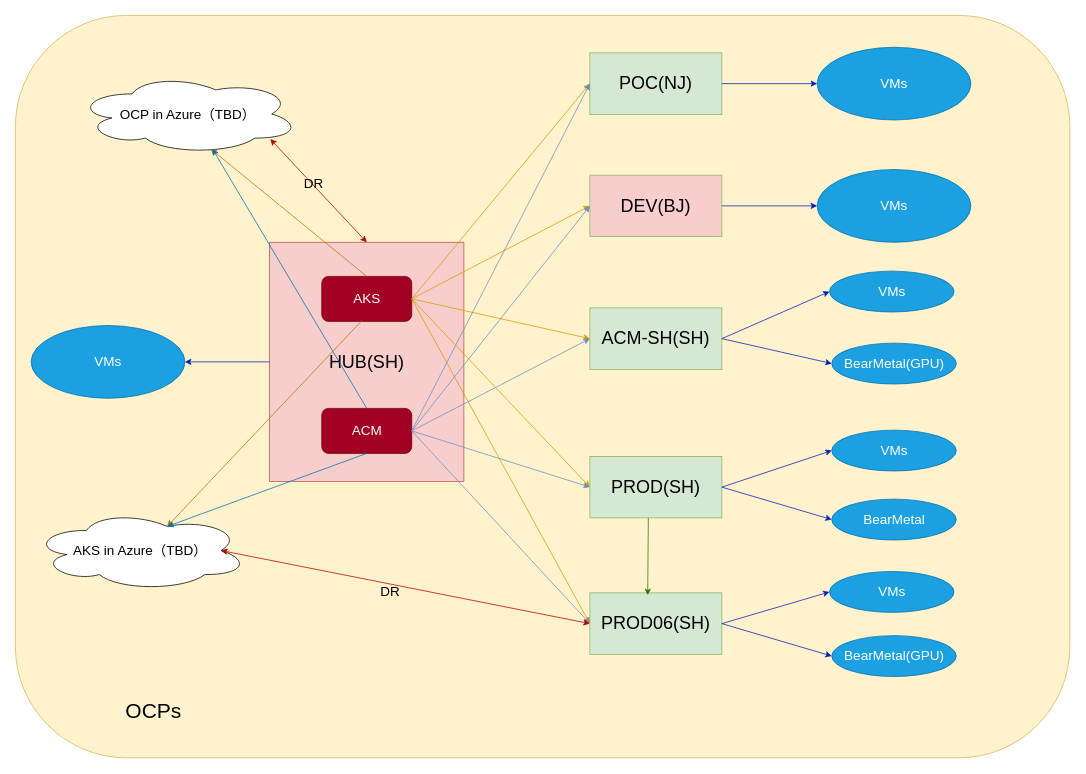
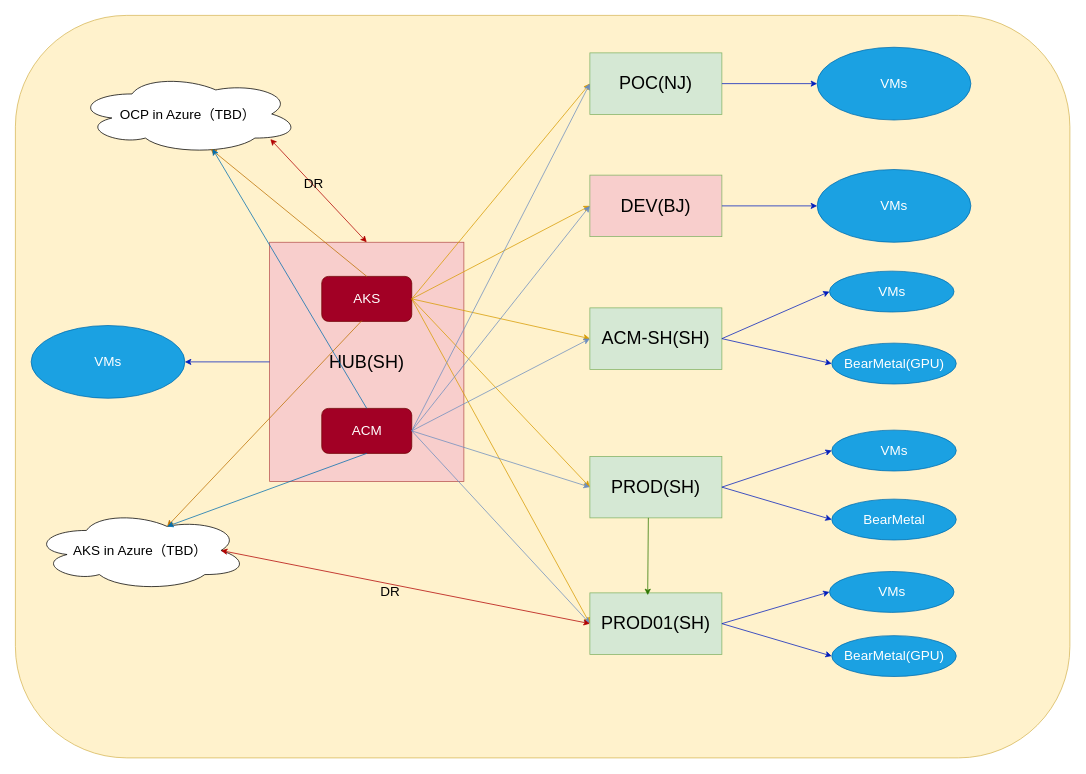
  <mxCell id="0" />
  <mxCell id="1" parent="0" />
  <mxCell id="2" value="" style="rounded=1;whiteSpace=wrap;html=1;fillColor=#fff2cc;strokeColor=#d6b656;" vertex="1" parent="1"><mxGeometry x="20" y="20" width="1406" height="990" as="geometry" /></mxCell>
  <mxCell id="3" value="&lt;font style=&quot;font-size: 24px;&quot;&gt;DEV(BJ)&lt;/font&gt;" style="rounded=0;whiteSpace=wrap;html=1;fillColor=#f8cecc;strokeColor=#82b366;" vertex="1" parent="1"><mxGeometry x="786" y="233" width="176" height="82" as="geometry" /></mxCell>
  <mxCell id="4" value="&lt;font style=&quot;font-size: 24px;&quot;&gt;POC(NJ)&lt;/font&gt;" style="rounded=0;whiteSpace=wrap;html=1;fillColor=#d5e8d4;strokeColor=#82b366;" vertex="1" parent="1"><mxGeometry x="786" y="70" width="176" height="82" as="geometry" /></mxCell>
  <mxCell id="5" value="&lt;font style=&quot;font-size: 24px;&quot;&gt;ACM-SH(SH)&lt;/font&gt;" style="rounded=0;whiteSpace=wrap;html=1;fillColor=#d5e8d4;strokeColor=#82b366;" vertex="1" parent="1"><mxGeometry x="786" y="410" width="176" height="82" as="geometry" /></mxCell>
  <mxCell id="6" value="&lt;font style=&quot;font-size: 24px;&quot;&gt;PROD(SH)&lt;/font&gt;" style="rounded=0;whiteSpace=wrap;html=1;fillColor=#d5e8d4;strokeColor=#82b366;" vertex="1" parent="1"><mxGeometry x="786" y="608" width="176" height="82" as="geometry" /></mxCell>
- <mxCell id="7" value="&lt;font style=&quot;font-size: 24px;&quot;&gt;PROD06(SH)&lt;/font&gt;" style="rounded=0;whiteSpace=wrap;html=1;fillColor=#d5e8d4;strokeColor=#82b366;" vertex="1" parent="1"><mxGeometry x="786" y="790" width="176" height="82" as="geometry" /></mxCell>
+ <mxCell id="7" value="&lt;font style=&quot;font-size: 24px;&quot;&gt;PROD01(SH)&lt;/font&gt;" style="rounded=0;whiteSpace=wrap;html=1;fillColor=#d5e8d4;strokeColor=#82b366;" vertex="1" parent="1"><mxGeometry x="786" y="790" width="176" height="82" as="geometry" /></mxCell>
  <mxCell id="8" value="&lt;font style=&quot;font-size: 24px;&quot;&gt;HUB(SH)&lt;/font&gt;" style="rounded=0;whiteSpace=wrap;html=1;fillColor=#f8cecc;strokeColor=#b85450;" vertex="1" parent="1"><mxGeometry x="359" y="322.5" width="259" height="319" as="geometry" /></mxCell>
  <mxCell id="9" value="&lt;font style=&quot;font-size: 18px;&quot;&gt;ACM&lt;/font&gt;" style="rounded=1;whiteSpace=wrap;html=1;fillColor=#a20025;fontColor=#ffffff;strokeColor=#6F0000;" vertex="1" parent="1"><mxGeometry x="428.5" y="544" width="120" height="60" as="geometry" /></mxCell>
  <mxCell id="10" value="&lt;font style=&quot;font-size: 18px;&quot;&gt;AKS&lt;/font&gt;" style="rounded=1;whiteSpace=wrap;html=1;fillColor=#a20025;fontColor=#ffffff;strokeColor=#6F0000;" vertex="1" parent="1"><mxGeometry x="428.5" y="368" width="120" height="60" as="geometry" /></mxCell>
  <mxCell id="11" value="" style="endArrow=classic;html=1;rounded=0;exitX=1;exitY=0.5;exitDx=0;exitDy=0;entryX=0;entryY=0.5;entryDx=0;entryDy=0;fillColor=#ffe6cc;strokeColor=#d79b00;" edge="1" parent="1" source="10" target="4"><mxGeometry width="50" height="50" relative="1" as="geometry"><mxPoint x="622" y="126" as="sourcePoint" /><mxPoint x="672" y="76" as="targetPoint" /></mxGeometry></mxCell>
  <mxCell id="12" value="" style="endArrow=classic;html=1;rounded=0;exitX=1;exitY=0.5;exitDx=0;exitDy=0;entryX=0;entryY=0.5;entryDx=0;entryDy=0;fillColor=#ffe6cc;strokeColor=#d79b00;" edge="1" parent="1" source="10" target="3"><mxGeometry width="50" height="50" relative="1" as="geometry"><mxPoint x="552" y="61" as="sourcePoint" /><mxPoint x="602" y="11" as="targetPoint" /></mxGeometry></mxCell>
  <mxCell id="13" value="" style="endArrow=classic;html=1;rounded=0;exitX=1;exitY=0.5;exitDx=0;exitDy=0;entryX=0;entryY=0.5;entryDx=0;entryDy=0;fillColor=#ffe6cc;strokeColor=#d79b00;" edge="1" parent="1" source="10" target="5"><mxGeometry width="50" height="50" relative="1" as="geometry"><mxPoint x="734" y="413" as="sourcePoint" /><mxPoint x="784" y="363" as="targetPoint" /></mxGeometry></mxCell>
  <mxCell id="14" value="" style="endArrow=classic;html=1;rounded=0;exitX=1;exitY=0.5;exitDx=0;exitDy=0;entryX=0;entryY=0.5;entryDx=0;entryDy=0;fillColor=#ffe6cc;strokeColor=#d79b00;" edge="1" parent="1" source="10" target="6"><mxGeometry width="50" height="50" relative="1" as="geometry"><mxPoint x="599" y="134" as="sourcePoint" /><mxPoint x="649" y="84" as="targetPoint" /></mxGeometry></mxCell>
  <mxCell id="15" value="" style="endArrow=classic;html=1;rounded=0;exitX=1;exitY=0.5;exitDx=0;exitDy=0;entryX=0;entryY=0.5;entryDx=0;entryDy=0;fillColor=#ffe6cc;strokeColor=#d79b00;" edge="1" parent="1" source="10" target="7"><mxGeometry width="50" height="50" relative="1" as="geometry"><mxPoint x="608" y="117" as="sourcePoint" /><mxPoint x="658" y="67" as="targetPoint" /></mxGeometry></mxCell>
  <mxCell id="16" value="" style="endArrow=classic;html=1;rounded=0;exitX=1;exitY=0.5;exitDx=0;exitDy=0;entryX=0;entryY=0.5;entryDx=0;entryDy=0;fillColor=#dae8fc;strokeColor=#6c8ebf;" edge="1" parent="1" source="9" target="4"><mxGeometry width="50" height="50" relative="1" as="geometry"><mxPoint x="605" y="168" as="sourcePoint" /><mxPoint x="655" y="118" as="targetPoint" /></mxGeometry></mxCell>
  <mxCell id="17" value="" style="endArrow=classic;html=1;rounded=0;exitX=1;exitY=0.5;exitDx=0;exitDy=0;entryX=0;entryY=0.5;entryDx=0;entryDy=0;fillColor=#dae8fc;strokeColor=#6c8ebf;" edge="1" parent="1" source="9" target="3"><mxGeometry width="50" height="50" relative="1" as="geometry"><mxPoint x="734" y="413" as="sourcePoint" /><mxPoint x="784" y="363" as="targetPoint" /></mxGeometry></mxCell>
  <mxCell id="18" value="" style="endArrow=classic;html=1;rounded=0;exitX=1;exitY=0.5;exitDx=0;exitDy=0;entryX=0;entryY=0.5;entryDx=0;entryDy=0;fillColor=#dae8fc;strokeColor=#6c8ebf;" edge="1" parent="1" source="9" target="5"><mxGeometry width="50" height="50" relative="1" as="geometry"><mxPoint x="734" y="413" as="sourcePoint" /><mxPoint x="784" y="363" as="targetPoint" /></mxGeometry></mxCell>
  <mxCell id="19" value="" style="endArrow=classic;html=1;rounded=0;exitX=1;exitY=0.5;exitDx=0;exitDy=0;entryX=0;entryY=0.5;entryDx=0;entryDy=0;fillColor=#dae8fc;strokeColor=#6c8ebf;" edge="1" parent="1" source="9" target="6"><mxGeometry width="50" height="50" relative="1" as="geometry"><mxPoint x="734" y="413" as="sourcePoint" /><mxPoint x="784" y="363" as="targetPoint" /></mxGeometry></mxCell>
  <mxCell id="20" value="" style="endArrow=classic;html=1;rounded=0;exitX=1;exitY=0.5;exitDx=0;exitDy=0;entryX=0;entryY=0.5;entryDx=0;entryDy=0;fillColor=#dae8fc;strokeColor=#6c8ebf;" edge="1" parent="1" source="9" target="7"><mxGeometry width="50" height="50" relative="1" as="geometry"><mxPoint x="734" y="413" as="sourcePoint" /><mxPoint x="784" y="363" as="targetPoint" /></mxGeometry></mxCell>
- <mxCell id="21" value="&lt;font style=&quot;font-size: 28px;&quot;&gt;OCPs&lt;/font&gt;" style="text;html=1;align=center;verticalAlign=middle;whiteSpace=wrap;rounded=0;" vertex="1" parent="1"><mxGeometry x="128" y="910" width="153" height="73" as="geometry" /></mxCell>
  <mxCell id="22" value="&lt;font style=&quot;font-size: 18px;&quot;&gt;VMs&lt;/font&gt;" style="ellipse;whiteSpace=wrap;html=1;fillColor=#1ba1e2;fontColor=#ffffff;strokeColor=#006EAF;" vertex="1" parent="1"><mxGeometry x="1089" y="62.5" width="205" height="97" as="geometry" /></mxCell>
  <mxCell id="23" value="&lt;font style=&quot;font-size: 18px;&quot;&gt;VMs&lt;/font&gt;" style="ellipse;whiteSpace=wrap;html=1;fillColor=#1ba1e2;fontColor=#ffffff;strokeColor=#006EAF;" vertex="1" parent="1"><mxGeometry x="1089" y="225.5" width="205" height="97" as="geometry" /></mxCell>
  <mxCell id="24" value="&lt;font style=&quot;font-size: 18px;&quot;&gt;VMs&lt;/font&gt;" style="ellipse;whiteSpace=wrap;html=1;fillColor=#1ba1e2;fontColor=#ffffff;strokeColor=#006EAF;" vertex="1" parent="1"><mxGeometry x="1105.5" y="361" width="166" height="54.5" as="geometry" /></mxCell>
  <mxCell id="25" value="&lt;font style=&quot;font-size: 18px;&quot;&gt;BearMetal(GPU)&lt;/font&gt;" style="ellipse;whiteSpace=wrap;html=1;fillColor=#1ba1e2;fontColor=#ffffff;strokeColor=#006EAF;" vertex="1" parent="1"><mxGeometry x="1108.5" y="457" width="166" height="54.5" as="geometry" /></mxCell>
  <mxCell id="26" value="&lt;font style=&quot;font-size: 18px;&quot;&gt;VMs&lt;/font&gt;" style="ellipse;whiteSpace=wrap;html=1;fillColor=#1ba1e2;fontColor=#ffffff;strokeColor=#006EAF;" vertex="1" parent="1"><mxGeometry x="1108.5" y="573" width="166" height="54.5" as="geometry" /></mxCell>
  <mxCell id="27" value="&lt;span style=&quot;font-size: 18px;&quot;&gt;BearMetal&lt;/span&gt;" style="ellipse;whiteSpace=wrap;html=1;fillColor=#1ba1e2;fontColor=#ffffff;strokeColor=#006EAF;" vertex="1" parent="1"><mxGeometry x="1108.5" y="665" width="166" height="54.5" as="geometry" /></mxCell>
  <mxCell id="28" value="&lt;font style=&quot;font-size: 18px;&quot;&gt;VMs&lt;/font&gt;" style="ellipse;whiteSpace=wrap;html=1;fillColor=#1ba1e2;fontColor=#ffffff;strokeColor=#006EAF;" vertex="1" parent="1"><mxGeometry x="1105.5" y="761.5" width="166" height="54.5" as="geometry" /></mxCell>
  <mxCell id="29" value="&lt;font style=&quot;font-size: 18px;&quot;&gt;BearMetal(GPU)&lt;/font&gt;" style="ellipse;whiteSpace=wrap;html=1;fillColor=#1ba1e2;fontColor=#ffffff;strokeColor=#006EAF;" vertex="1" parent="1"><mxGeometry x="1108.5" y="847" width="166" height="54.5" as="geometry" /></mxCell>
  <mxCell id="30" value="" style="endArrow=classic;html=1;rounded=0;exitX=1;exitY=0.5;exitDx=0;exitDy=0;fillColor=#0050ef;strokeColor=#001DBC;" edge="1" parent="1" source="4" target="22"><mxGeometry width="50" height="50" relative="1" as="geometry"><mxPoint x="1061" y="-37" as="sourcePoint" /><mxPoint x="1111" y="-87" as="targetPoint" /></mxGeometry></mxCell>
  <mxCell id="31" value="" style="endArrow=classic;html=1;rounded=0;exitX=1;exitY=0.5;exitDx=0;exitDy=0;entryX=0;entryY=0.5;entryDx=0;entryDy=0;fillColor=#0050ef;strokeColor=#001DBC;" edge="1" parent="1" source="3" target="23"><mxGeometry width="50" height="50" relative="1" as="geometry"><mxPoint x="725" y="449" as="sourcePoint" /><mxPoint x="775" y="399" as="targetPoint" /></mxGeometry></mxCell>
  <mxCell id="32" value="" style="endArrow=classic;html=1;rounded=0;exitX=1;exitY=0.5;exitDx=0;exitDy=0;entryX=0;entryY=0.5;entryDx=0;entryDy=0;fillColor=#0050ef;strokeColor=#001DBC;" edge="1" parent="1" source="5" target="24"><mxGeometry width="50" height="50" relative="1" as="geometry"><mxPoint x="1036" y="-12" as="sourcePoint" /><mxPoint x="1086" y="-62" as="targetPoint" /></mxGeometry></mxCell>
  <mxCell id="33" value="" style="endArrow=classic;html=1;rounded=0;exitX=1;exitY=0.5;exitDx=0;exitDy=0;entryX=0;entryY=0.5;entryDx=0;entryDy=0;fillColor=#0050ef;strokeColor=#001DBC;" edge="1" parent="1" source="5" target="25"><mxGeometry width="50" height="50" relative="1" as="geometry"><mxPoint x="725" y="449" as="sourcePoint" /><mxPoint x="775" y="399" as="targetPoint" /></mxGeometry></mxCell>
  <mxCell id="34" value="" style="endArrow=classic;html=1;rounded=0;exitX=1;exitY=0.5;exitDx=0;exitDy=0;entryX=0;entryY=0.5;entryDx=0;entryDy=0;fillColor=#0050ef;strokeColor=#001DBC;" edge="1" parent="1" source="6" target="26"><mxGeometry width="50" height="50" relative="1" as="geometry"><mxPoint x="998" y="636" as="sourcePoint" /><mxPoint x="1048" y="586" as="targetPoint" /></mxGeometry></mxCell>
  <mxCell id="35" value="" style="endArrow=classic;html=1;rounded=0;exitX=1;exitY=0.5;exitDx=0;exitDy=0;entryX=0;entryY=0.5;entryDx=0;entryDy=0;fillColor=#0050ef;strokeColor=#001DBC;" edge="1" parent="1" source="6" target="27"><mxGeometry width="50" height="50" relative="1" as="geometry"><mxPoint x="1030" y="765" as="sourcePoint" /><mxPoint x="1080" y="715" as="targetPoint" /></mxGeometry></mxCell>
  <mxCell id="36" value="" style="endArrow=classic;html=1;rounded=0;exitX=1;exitY=0.5;exitDx=0;exitDy=0;entryX=0;entryY=0.5;entryDx=0;entryDy=0;fillColor=#0050ef;strokeColor=#001DBC;" edge="1" parent="1" source="7" target="28"><mxGeometry width="50" height="50" relative="1" as="geometry"><mxPoint x="1005" y="778" as="sourcePoint" /><mxPoint x="1055" y="728" as="targetPoint" /></mxGeometry></mxCell>
  <mxCell id="37" value="" style="endArrow=classic;html=1;rounded=0;exitX=1;exitY=0.5;exitDx=0;exitDy=0;entryX=0;entryY=0.5;entryDx=0;entryDy=0;fillColor=#0050ef;strokeColor=#001DBC;" edge="1" parent="1" source="7" target="29"><mxGeometry width="50" height="50" relative="1" as="geometry"><mxPoint x="1032" y="955" as="sourcePoint" /><mxPoint x="1082" y="905" as="targetPoint" /></mxGeometry></mxCell>
  <mxCell id="38" value="" style="endArrow=classic;html=1;rounded=0;exitX=0.443;exitY=1;exitDx=0;exitDy=0;exitPerimeter=0;entryX=0.438;entryY=0.037;entryDx=0;entryDy=0;entryPerimeter=0;fillColor=#60a917;strokeColor=#2D7600;" edge="1" parent="1" source="6" target="7"><mxGeometry width="50" height="50" relative="1" as="geometry"><mxPoint x="1399" y="745" as="sourcePoint" /><mxPoint x="1449" y="695" as="targetPoint" /></mxGeometry></mxCell>
  <mxCell id="39" value="&lt;font style=&quot;font-size: 18px;&quot;&gt;VMs&lt;/font&gt;" style="ellipse;whiteSpace=wrap;html=1;fillColor=#1ba1e2;fontColor=#ffffff;strokeColor=#006EAF;" vertex="1" parent="1"><mxGeometry x="41" y="433.5" width="205" height="97" as="geometry" /></mxCell>
  <mxCell id="40" value="" style="endArrow=classic;html=1;rounded=0;exitX=0;exitY=0.5;exitDx=0;exitDy=0;entryX=1;entryY=0.5;entryDx=0;entryDy=0;fillColor=#0050ef;strokeColor=#001DBC;" edge="1" parent="1" source="8" target="39"><mxGeometry width="50" height="50" relative="1" as="geometry"><mxPoint x="240" y="702" as="sourcePoint" /><mxPoint x="290" y="652" as="targetPoint" /></mxGeometry></mxCell>
  <mxCell id="41" value="&lt;font style=&quot;font-size: 18px;&quot;&gt;OCP in Azure&lt;/font&gt;&lt;span style=&quot;font-size: 18px;&quot;&gt;（TBD）&lt;/span&gt;" style="ellipse;shape=cloud;whiteSpace=wrap;html=1;" vertex="1" parent="1"><mxGeometry x="101" y="98" width="298" height="107" as="geometry" /></mxCell>
  <mxCell id="42" value="&lt;font style=&quot;font-size: 18px;&quot;&gt;AKS in Azure&lt;/font&gt;&lt;span style=&quot;font-size: 18px;&quot;&gt;（TBD）&lt;/span&gt;" style="ellipse;shape=cloud;whiteSpace=wrap;html=1;" vertex="1" parent="1"><mxGeometry x="43" y="680" width="287" height="107" as="geometry" /></mxCell>
  <mxCell id="43" value="" style="endArrow=classic;startArrow=classic;html=1;rounded=0;exitX=0.869;exitY=0.813;exitDx=0;exitDy=0;exitPerimeter=0;entryX=0.5;entryY=0;entryDx=0;entryDy=0;fillColor=#e51400;strokeColor=#B20000;" edge="1" parent="1" source="41" target="8"><mxGeometry width="50" height="50" relative="1" as="geometry"><mxPoint x="470" y="213" as="sourcePoint" /><mxPoint x="520" y="163" as="targetPoint" /></mxGeometry></mxCell>
  <mxCell id="44" value="" style="endArrow=classic;startArrow=classic;html=1;rounded=0;exitX=0.875;exitY=0.5;exitDx=0;exitDy=0;exitPerimeter=0;entryX=0;entryY=0.5;entryDx=0;entryDy=0;fillColor=#e51400;strokeColor=#B20000;" edge="1" parent="1" source="42" target="7"><mxGeometry width="50" height="50" relative="1" as="geometry"><mxPoint x="725" y="640" as="sourcePoint" /><mxPoint x="775" y="590" as="targetPoint" /></mxGeometry></mxCell>
  <mxCell id="45" value="&lt;font style=&quot;font-size: 18px;&quot;&gt;DR&lt;/font&gt;" style="text;html=1;align=center;verticalAlign=middle;whiteSpace=wrap;rounded=0;" vertex="1" parent="1"><mxGeometry x="351" y="229" width="134" height="30" as="geometry" /></mxCell>
  <mxCell id="46" value="&lt;font style=&quot;font-size: 18px;&quot;&gt;DR&lt;/font&gt;" style="text;html=1;align=center;verticalAlign=middle;whiteSpace=wrap;rounded=0;" vertex="1" parent="1"><mxGeometry x="453" y="773.75" width="134" height="30" as="geometry" /></mxCell>
  <mxCell id="47" value="" style="endArrow=classic;html=1;rounded=0;exitX=0.5;exitY=0;exitDx=0;exitDy=0;entryX=0.602;entryY=0.935;entryDx=0;entryDy=0;entryPerimeter=0;fillColor=#f0a30a;strokeColor=#BD7000;" edge="1" parent="1" source="10" target="41"><mxGeometry width="50" height="50" relative="1" as="geometry"><mxPoint x="254" y="394" as="sourcePoint" /><mxPoint x="304" y="344" as="targetPoint" /></mxGeometry></mxCell>
  <mxCell id="48" value="" style="endArrow=classic;html=1;rounded=0;exitX=0.446;exitY=0.983;exitDx=0;exitDy=0;exitPerimeter=0;entryX=0.625;entryY=0.2;entryDx=0;entryDy=0;entryPerimeter=0;fillColor=#f0a30a;strokeColor=#BD7000;" edge="1" parent="1" source="10" target="42"><mxGeometry width="50" height="50" relative="1" as="geometry"><mxPoint x="235" y="710" as="sourcePoint" /><mxPoint x="285" y="660" as="targetPoint" /></mxGeometry></mxCell>
  <mxCell id="49" value="" style="endArrow=classic;html=1;rounded=0;exitX=0.5;exitY=0;exitDx=0;exitDy=0;entryX=0.61;entryY=0.935;entryDx=0;entryDy=0;entryPerimeter=0;fillColor=#1ba1e2;strokeColor=#006EAF;" edge="1" parent="1" source="9" target="41"><mxGeometry width="50" height="50" relative="1" as="geometry"><mxPoint x="453" y="930" as="sourcePoint" /><mxPoint x="503" y="880" as="targetPoint" /></mxGeometry></mxCell>
  <mxCell id="50" value="" style="endArrow=classic;html=1;rounded=0;exitX=0.5;exitY=1;exitDx=0;exitDy=0;entryX=0.625;entryY=0.2;entryDx=0;entryDy=0;entryPerimeter=0;fillColor=#1ba1e2;strokeColor=#006EAF;" edge="1" parent="1" source="9" target="42"><mxGeometry width="50" height="50" relative="1" as="geometry"><mxPoint x="413" y="914" as="sourcePoint" /><mxPoint x="463" y="864" as="targetPoint" /></mxGeometry></mxCell>
